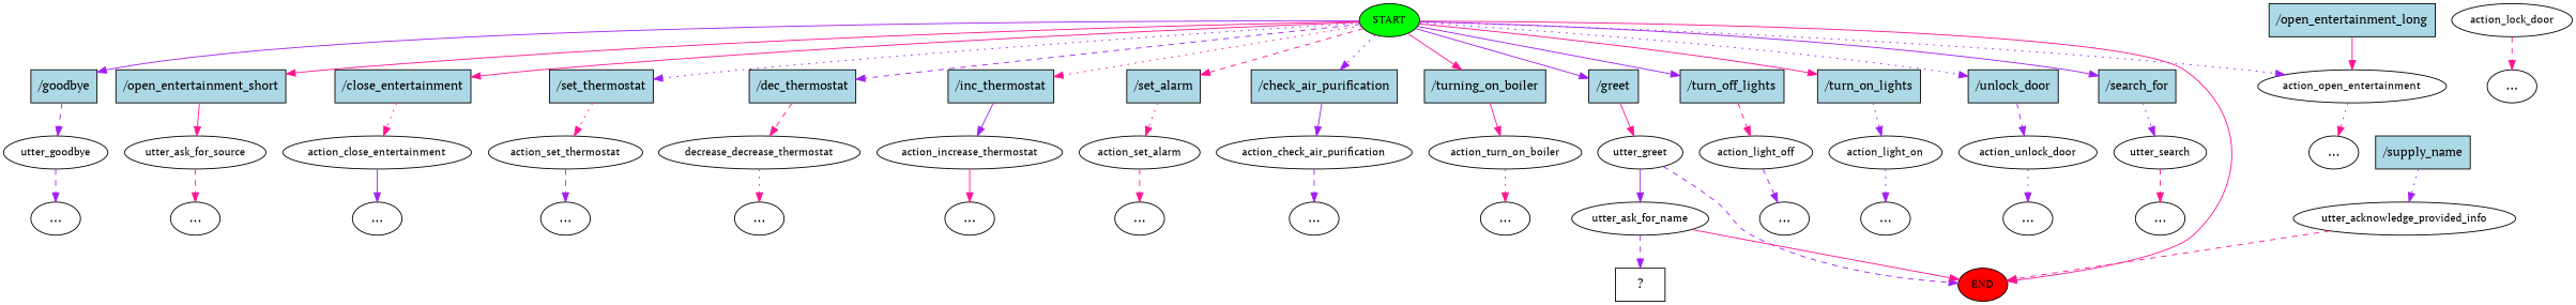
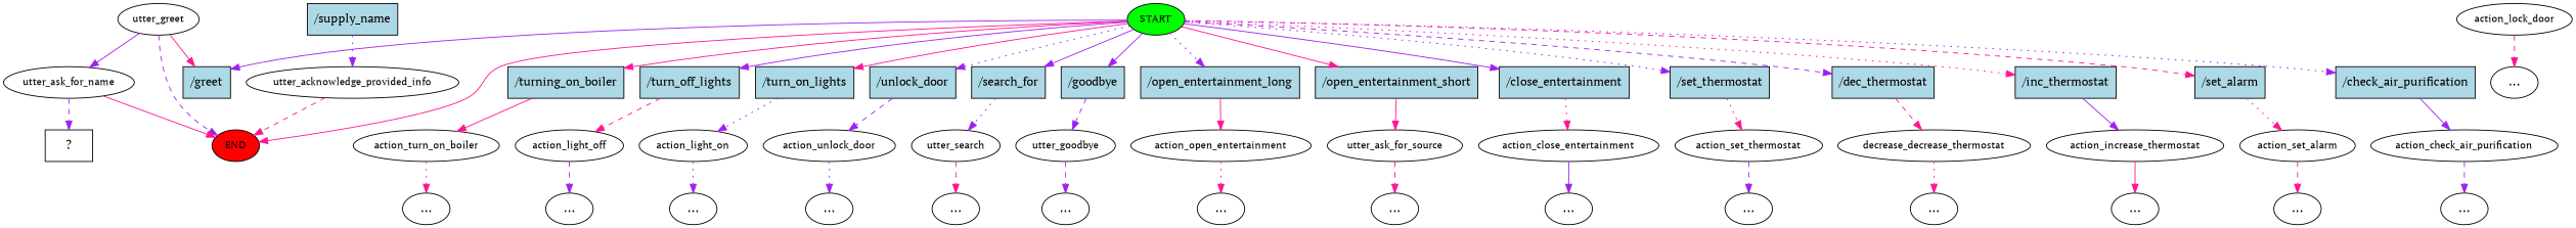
  digraph {
    fontname="PT Serif"
    node [fontname="PT Serif"]
    edge [color=purple fontname="PT Serif" style=solid]
    n1 [fillcolor=green fontsize=12 label=START style=filled]
    n2 [fillcolor=red fontsize=12 label=END style=filled]
    n3 [fillcolor=lightblue label="/goodbye" shape=rect style=filled]
    n4 [fillcolor=lightblue label="/open_entertainment_long" shape=rect style=filled]
    n5 [fillcolor=lightblue label="/open_entertainment_short" shape=rect style=filled]
    n6 [fillcolor=lightblue label="/close_entertainment" shape=rect style=filled]
    n7 [fillcolor=lightblue label="/set_thermostat" shape=rect style=filled]
    n8 [fillcolor=lightblue label="/dec_thermostat" shape=rect style=filled]
    n9 [fillcolor=lightblue label="/inc_thermostat" shape=rect style=filled]
    n10 [fillcolor=lightblue label="/set_alarm" shape=rect style=filled]
    n11 [fillcolor=lightblue label="/check_air_purification" shape=rect style=filled]
    n12 [fillcolor=lightblue label="/turning_on_boiler" shape=rect style=filled]
    n13 [fillcolor=lightblue label="/greet" shape=rect style=filled]
    n14 [fillcolor=lightblue label="/turn_off_lights" shape=rect style=filled]
    n15 [fillcolor=lightblue label="/turn_on_lights" shape=rect style=filled]
    n16 [fillcolor=lightblue label="/unlock_door" shape=rect style=filled]
    n17 [fillcolor=lightblue label="/search_for" shape=rect style=filled]
    n18 [fontsize=12 label=utter_goodbye]
    n19 [fontsize=12 label=action_open_entertainment]
    n20 [fontsize=12 label=utter_ask_for_source]
    n21 [fontsize=12 label=action_close_entertainment]
    n22 [fontsize=12 label=action_set_thermostat]
    n23 [fontsize=12 label=decrease_decrease_thermostat]
    n24 [fontsize=12 label=action_increase_thermostat]
    n25 [fontsize=12 label=action_set_alarm]
    n26 [fontsize=12 label=action_check_air_purification]
    n27 [fontsize=12 label=action_turn_on_boiler]
    n28 [fontsize=12 label=utter_greet]
    n29 [fontsize=12 label=action_light_off]
    n30 [fontsize=12 label=action_light_on]
    n31 [fontsize=12 label=action_unlock_door]
    n32 [fontsize=12 label=utter_search]
    n33 [label="..."]
    n34 [label="..."]
    n35 [label="..."]
    n36 [label="..."]
    n37 [label="..."]
    n38 [label="..."]
    n39 [label="..."]
    n40 [label="..."]
    n41 [label="..."]
    n42 [label="..."]
    n43 [fontsize=12 label=utter_ask_for_name]
    n44 [label="  ?  " shape=rect]
    n45 [fillcolor=lightblue label="/supply_name" shape=rect style=filled]
    n46 [fontsize=12 label=utter_acknowledge_provided_info]
    n47 [label="..."]
    n48 [label="..."]
    n49 [fontsize=12 label=action_lock_door]
    n50 [label="..."]
    n51 [label="..."]
    n52 [label="..."]
    n1 -> n2 [color=deeppink]
    n1 -> n3
-   n1 -> n19 [style=dotted]
+   n1 -> n4 [style=dotted]
    n1 -> n5 [color=deeppink]
-   n1 -> n6 [color=deeppink]
+   n1 -> n6
    n1 -> n7 [style=dotted]
    n1 -> n8 [style=dashed]
    n1 -> n9 [color=deeppink style=dotted]
    n1 -> n10 [color=deeppink style=dashed]
    n1 -> n11 [style=dotted]
    n1 -> n12 [color=deeppink]
    n1 -> n13
    n1 -> n14
    n1 -> n15 [color=deeppink]
    n1 -> n16 [style=dotted]
    n1 -> n17
    n3 -> n18 [style=dashed]
    n4 -> n19 [color=deeppink]
    n5 -> n20 [color=deeppink]
    n6 -> n21 [color=deeppink style=dotted]
    n7 -> n22 [color=deeppink style=dotted]
    n8 -> n23 [color=deeppink style=dashed]
    n9 -> n24
    n10 -> n25 [color=deeppink style=dotted]
    n11 -> n26
    n12 -> n27 [color=deeppink]
-   n13 -> n28 [color=deeppink]
+   n28 -> n13 [color=deeppink]
    n14 -> n29 [color=deeppink style=dashed]
    n15 -> n30 [style=dotted]
    n16 -> n31 [style=dashed]
    n17 -> n32 [style=dotted]
    n18 -> n33 [style=dashed]
    n19 -> n34 [color=deeppink style=dotted]
    n20 -> n35 [color=deeppink style=dashed]
    n21 -> n36
    n22 -> n37 [style=dashed]
    n23 -> n38 [color=deeppink style=dotted]
    n24 -> n39 [color=deeppink]
    n25 -> n40 [color=deeppink style=dashed]
    n26 -> n41 [style=dashed]
    n27 -> n42 [color=deeppink style=dotted]
    n28 -> n2 [style=dashed]
    n28 -> n43
    n29 -> n47 [style=dashed]
    n30 -> n48 [style=dotted]
    n31 -> n51 [style=dotted]
    n32 -> n52 [color=deeppink style=dashed]
    n43 -> n2 [color=deeppink]
    n43 -> n44 [style=dashed]
    n45 -> n46 [style=dotted]
    n46 -> n2 [color=deeppink style=dashed]
    n49 -> n50 [color=deeppink style=dashed]
  }
